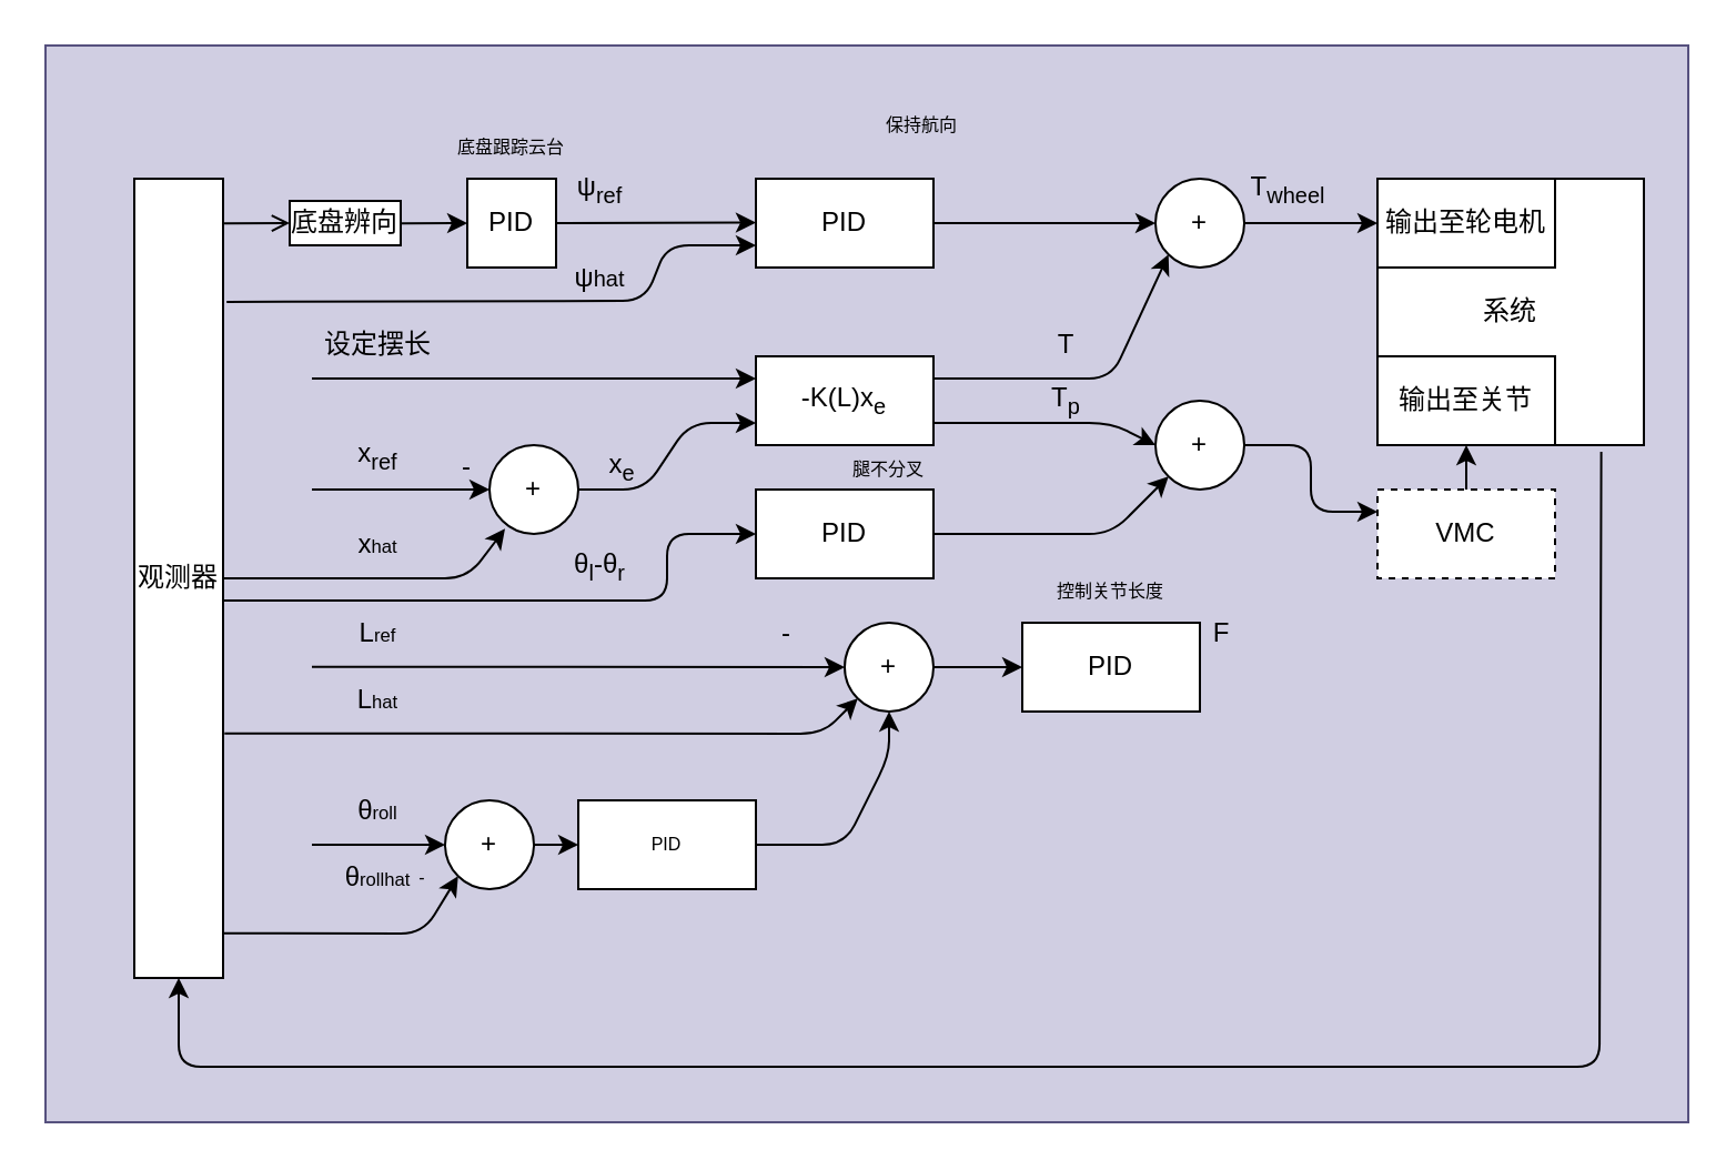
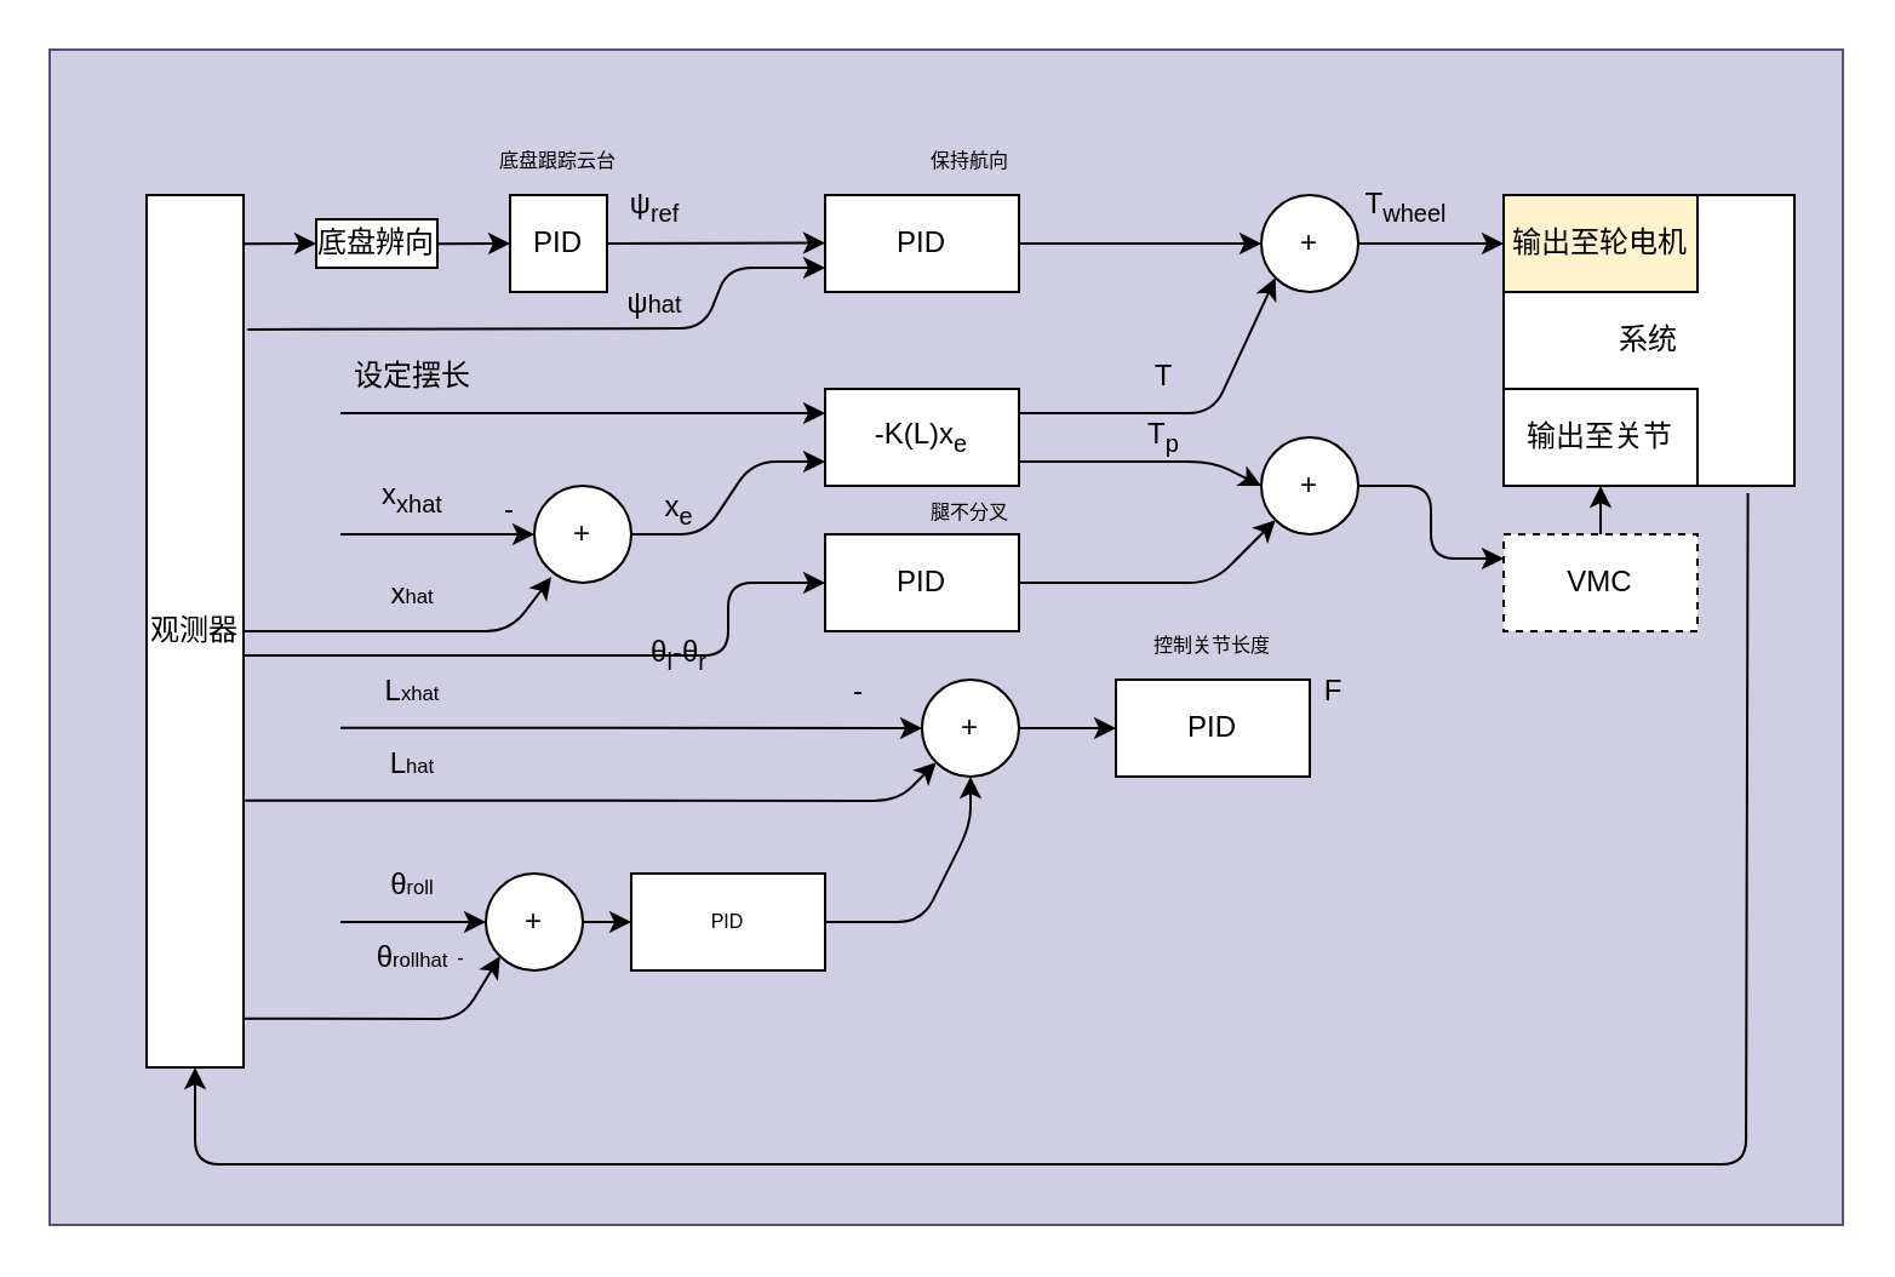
  <mxCell id="0" />
  <mxCell id="1" parent="0" />
  <mxCell id="2" value="" style="rounded=0;whiteSpace=wrap;html=1;fillColor=#d0cee2;strokeColor=#56517e;" parent="1" vertex="1"><mxGeometry x="20" y="20" width="740" height="485" as="geometry" /></mxCell>
  <mxCell id="3" value="系统" style="rounded=0;whiteSpace=wrap;html=1;" parent="1" vertex="1"><mxGeometry x="620" y="80" width="120" height="120" as="geometry" /></mxCell>
  <mxCell id="4" value="PID" style="rounded=0;whiteSpace=wrap;html=1;" parent="1" vertex="1"><mxGeometry x="340" y="80" width="80" height="40" as="geometry" /></mxCell>
  <mxCell id="5" value="" style="endArrow=classic;html=1;exitX=1;exitY=0.5;exitDx=0;exitDy=0;" parent="1" source="51" edge="1"><mxGeometry width="50" height="50" relative="1" as="geometry"><mxPoint x="240" y="100" as="sourcePoint" /><mxPoint x="340" y="99.76" as="targetPoint" /></mxGeometry></mxCell>
  <mxCell id="6" value="-K(L)x&lt;sub&gt;e&lt;/sub&gt;" style="rounded=0;whiteSpace=wrap;html=1;" parent="1" vertex="1"><mxGeometry x="340" y="160" width="80" height="40" as="geometry" /></mxCell>
  <mxCell id="7" value="" style="endArrow=classic;html=1;" parent="1" edge="1"><mxGeometry width="50" height="50" relative="1" as="geometry"><mxPoint x="140" y="170" as="sourcePoint" /><mxPoint x="340" y="170" as="targetPoint" /></mxGeometry></mxCell>
  <mxCell id="8" value="设定摆长" style="text;html=1;strokeColor=none;fillColor=none;align=center;verticalAlign=middle;whiteSpace=wrap;rounded=0;" parent="1" vertex="1"><mxGeometry x="140" y="140" width="60" height="30" as="geometry" /></mxCell>
  <mxCell id="9" value="+" style="ellipse;whiteSpace=wrap;html=1;" parent="1" vertex="1"><mxGeometry x="220" y="200" width="40" height="40" as="geometry" /></mxCell>
  <mxCell id="10" value="" style="endArrow=classic;html=1;" parent="1" edge="1"><mxGeometry width="50" height="50" relative="1" as="geometry"><mxPoint x="140" y="220" as="sourcePoint" /><mxPoint x="220" y="220" as="targetPoint" /></mxGeometry></mxCell>
- <mxCell id="11" value="x&lt;sub&gt;ref&lt;/sub&gt;" style="text;html=1;strokeColor=none;fillColor=none;align=center;verticalAlign=middle;whiteSpace=wrap;rounded=0;" parent="1" vertex="1"><mxGeometry x="140" y="190" width="60" height="30" as="geometry" /></mxCell>
+ <mxCell id="11" value="x&lt;sub&gt;xhat&lt;/sub&gt;" style="text;html=1;strokeColor=none;fillColor=none;align=center;verticalAlign=middle;whiteSpace=wrap;rounded=0;" parent="1" vertex="1"><mxGeometry x="140" y="190" width="60" height="30" as="geometry" /></mxCell>
  <mxCell id="12" value="" style="endArrow=classic;html=1;entryX=0.175;entryY=0.942;entryDx=0;entryDy=0;entryPerimeter=0;exitX=1;exitY=0.5;exitDx=0;exitDy=0;" parent="1" source="49" target="9" edge="1"><mxGeometry width="50" height="50" relative="1" as="geometry"><mxPoint x="140" y="260" as="sourcePoint" /><mxPoint x="240" y="240" as="targetPoint" /><Array as="points"><mxPoint x="210" y="260" /></Array></mxGeometry></mxCell>
  <mxCell id="13" value="x&lt;span style=&quot;font-size: 8.333px;&quot;&gt;hat&lt;/span&gt;" style="text;html=1;strokeColor=none;fillColor=none;align=center;verticalAlign=middle;whiteSpace=wrap;rounded=0;" parent="1" vertex="1"><mxGeometry x="140" y="230" width="60" height="30" as="geometry" /></mxCell>
  <mxCell id="14" value="-" style="text;html=1;strokeColor=none;fillColor=none;align=center;verticalAlign=middle;whiteSpace=wrap;rounded=0;" parent="1" vertex="1"><mxGeometry x="200" y="200" width="20" height="20" as="geometry" /></mxCell>
  <mxCell id="15" value="" style="endArrow=classic;html=1;entryX=0;entryY=0.75;entryDx=0;entryDy=0;" parent="1" target="6" edge="1"><mxGeometry width="50" height="50" relative="1" as="geometry"><mxPoint x="260" y="220" as="sourcePoint" /><mxPoint x="310" y="170" as="targetPoint" /><Array as="points"><mxPoint x="290" y="220" /><mxPoint x="310" y="190" /></Array></mxGeometry></mxCell>
  <mxCell id="16" value="x&lt;sub&gt;e&lt;/sub&gt;" style="text;html=1;strokeColor=none;fillColor=none;align=center;verticalAlign=middle;whiteSpace=wrap;rounded=0;" parent="1" vertex="1"><mxGeometry x="250" y="195" width="60" height="30" as="geometry" /></mxCell>
  <mxCell id="17" value="" style="endArrow=classic;html=1;entryX=0;entryY=1;entryDx=0;entryDy=0;exitX=1;exitY=0.25;exitDx=0;exitDy=0;" parent="1" source="6" target="18" edge="1"><mxGeometry width="50" height="50" relative="1" as="geometry"><mxPoint x="460" y="170" as="sourcePoint" /><mxPoint x="510" y="130" as="targetPoint" /><Array as="points"><mxPoint x="500" y="170" /></Array></mxGeometry></mxCell>
  <mxCell id="18" value="+" style="ellipse;whiteSpace=wrap;html=1;aspect=fixed;" parent="1" vertex="1"><mxGeometry x="520" y="80" width="40" height="40" as="geometry" /></mxCell>
  <mxCell id="19" value="" style="endArrow=classic;html=1;entryX=0;entryY=0.5;entryDx=0;entryDy=0;exitX=1;exitY=0.5;exitDx=0;exitDy=0;" parent="1" source="4" target="18" edge="1"><mxGeometry width="50" height="50" relative="1" as="geometry"><mxPoint x="460" y="100" as="sourcePoint" /><mxPoint x="510" y="50" as="targetPoint" /></mxGeometry></mxCell>
  <mxCell id="20" value="T" style="text;html=1;strokeColor=none;fillColor=none;align=center;verticalAlign=middle;whiteSpace=wrap;rounded=0;" parent="1" vertex="1"><mxGeometry x="450" y="140" width="60" height="30" as="geometry" /></mxCell>
  <mxCell id="21" value="" style="endArrow=classic;html=1;" parent="1" edge="1"><mxGeometry width="50" height="50" relative="1" as="geometry"><mxPoint x="560" y="100" as="sourcePoint" /><mxPoint x="620" y="100" as="targetPoint" /></mxGeometry></mxCell>
  <mxCell id="22" value="T&lt;sub&gt;wheel&lt;/sub&gt;" style="text;html=1;strokeColor=none;fillColor=none;align=center;verticalAlign=middle;whiteSpace=wrap;rounded=0;" parent="1" vertex="1"><mxGeometry x="550" y="70" width="60" height="30" as="geometry" /></mxCell>
- <mxCell id="23" value="输出至轮电机" style="rounded=0;whiteSpace=wrap;html=1;" parent="1" vertex="1"><mxGeometry x="620" y="80" width="80" height="40" as="geometry" /></mxCell>
- <mxCell id="24" value="&lt;font style=&quot;font-size: 8px;&quot;&gt;保持航向&lt;/font&gt;" style="text;html=1;strokeColor=none;fillColor=none;align=center;verticalAlign=middle;whiteSpace=wrap;rounded=0;" parent="1" vertex="1"><mxGeometry x="385" y="40" width="60" height="30" as="geometry" /></mxCell>
- <mxCell id="25" value="&lt;span style=&quot;font-size: 12px;&quot;&gt;L&lt;/span&gt;&lt;span style=&quot;font-size: 8.333px;&quot;&gt;ref&lt;/span&gt;" style="text;html=1;strokeColor=none;fillColor=none;align=center;verticalAlign=middle;whiteSpace=wrap;rounded=0;fontSize=8;" parent="1" vertex="1"><mxGeometry x="140" y="270" width="60" height="30" as="geometry" /></mxCell>
+ <mxCell id="23" value="输出至轮电机" style="rounded=0;whiteSpace=wrap;html=1;fillColor=#fff2cc;" parent="1" vertex="1"><mxGeometry x="620" y="80" width="80" height="40" as="geometry" /></mxCell>
+ <mxCell id="24" value="&lt;font style=&quot;font-size: 8px;&quot;&gt;保持航向&lt;/font&gt;" style="text;html=1;strokeColor=none;fillColor=none;align=center;verticalAlign=middle;whiteSpace=wrap;rounded=0;" parent="1" vertex="1"><mxGeometry x="370" y="50" width="60" height="30" as="geometry" /></mxCell>
+ <mxCell id="25" value="&lt;span style=&quot;font-size: 12px;&quot;&gt;L&lt;/span&gt;&lt;span style=&quot;font-size: 8.333px;&quot;&gt;xhat&lt;/span&gt;" style="text;html=1;strokeColor=none;fillColor=none;align=center;verticalAlign=middle;whiteSpace=wrap;rounded=0;fontSize=8;" parent="1" vertex="1"><mxGeometry x="140" y="270" width="60" height="30" as="geometry" /></mxCell>
  <mxCell id="26" value="" style="endArrow=classic;html=1;fontSize=8;entryX=0;entryY=0.5;entryDx=0;entryDy=0;" parent="1" target="27" edge="1"><mxGeometry width="50" height="50" relative="1" as="geometry"><mxPoint x="140" y="299.83" as="sourcePoint" /><mxPoint x="220" y="299.83" as="targetPoint" /></mxGeometry></mxCell>
  <mxCell id="27" value="+" style="ellipse;whiteSpace=wrap;html=1;aspect=fixed;fontSize=12;" parent="1" vertex="1"><mxGeometry x="380" y="280" width="40" height="40" as="geometry" /></mxCell>
  <mxCell id="28" value="&lt;span style=&quot;font-size: 12px;&quot;&gt;θ&lt;/span&gt;&lt;span style=&quot;font-size: 8.333px;&quot;&gt;roll&lt;/span&gt;" style="text;html=1;strokeColor=none;fillColor=none;align=center;verticalAlign=middle;whiteSpace=wrap;rounded=0;fontSize=8;" parent="1" vertex="1"><mxGeometry x="140" y="350" width="60" height="30" as="geometry" /></mxCell>
  <mxCell id="29" value="PID" style="rounded=0;whiteSpace=wrap;html=1;fontSize=8;" parent="1" vertex="1"><mxGeometry x="260" y="360" width="80" height="40" as="geometry" /></mxCell>
  <mxCell id="30" value="+" style="ellipse;whiteSpace=wrap;html=1;aspect=fixed;fontSize=12;" parent="1" vertex="1"><mxGeometry x="200" y="360" width="40" height="40" as="geometry" /></mxCell>
  <mxCell id="31" value="" style="endArrow=classic;html=1;fontSize=8;entryX=0;entryY=0.5;entryDx=0;entryDy=0;" parent="1" target="30" edge="1"><mxGeometry width="50" height="50" relative="1" as="geometry"><mxPoint x="140" y="380" as="sourcePoint" /><mxPoint x="160" y="370" as="targetPoint" /></mxGeometry></mxCell>
  <mxCell id="32" value="" style="endArrow=classic;html=1;fontSize=8;entryX=0;entryY=1;entryDx=0;entryDy=0;exitX=1;exitY=0.944;exitDx=0;exitDy=0;exitPerimeter=0;" parent="1" source="49" target="30" edge="1"><mxGeometry width="50" height="50" relative="1" as="geometry"><mxPoint x="140" y="420" as="sourcePoint" /><mxPoint x="190" y="370" as="targetPoint" /><Array as="points"><mxPoint x="190" y="420" /></Array></mxGeometry></mxCell>
  <mxCell id="33" value="&lt;span style=&quot;font-size: 12px;&quot;&gt;θ&lt;/span&gt;&lt;span style=&quot;font-size: 8.333px;&quot;&gt;rollhat&lt;/span&gt;" style="text;html=1;strokeColor=none;fillColor=none;align=center;verticalAlign=middle;whiteSpace=wrap;rounded=0;fontSize=8;" parent="1" vertex="1"><mxGeometry x="140" y="380" width="60" height="30" as="geometry" /></mxCell>
  <mxCell id="34" value="-" style="text;html=1;strokeColor=none;fillColor=none;align=center;verticalAlign=middle;whiteSpace=wrap;rounded=0;fontSize=8;" parent="1" vertex="1"><mxGeometry x="160" y="380" width="60" height="30" as="geometry" /></mxCell>
  <mxCell id="35" value="" style="endArrow=classic;html=1;fontSize=8;entryX=0;entryY=0.5;entryDx=0;entryDy=0;exitX=1;exitY=0.5;exitDx=0;exitDy=0;" parent="1" source="30" target="29" edge="1"><mxGeometry width="50" height="50" relative="1" as="geometry"><mxPoint x="240" y="400" as="sourcePoint" /><mxPoint x="290" y="350" as="targetPoint" /></mxGeometry></mxCell>
  <mxCell id="36" value="" style="endArrow=classic;html=1;fontSize=8;entryX=0.5;entryY=1;entryDx=0;entryDy=0;exitX=1;exitY=0.5;exitDx=0;exitDy=0;" parent="1" source="29" target="27" edge="1"><mxGeometry width="50" height="50" relative="1" as="geometry"><mxPoint x="340" y="360" as="sourcePoint" /><mxPoint x="390" y="310" as="targetPoint" /><Array as="points"><mxPoint x="380" y="380" /><mxPoint x="400" y="340" /></Array></mxGeometry></mxCell>
  <mxCell id="37" value="ψ&lt;sub&gt;ref&lt;/sub&gt;" style="text;html=1;strokeColor=none;fillColor=none;align=center;verticalAlign=middle;whiteSpace=wrap;rounded=0;" parent="1" vertex="1"><mxGeometry x="240" y="70" width="60" height="30" as="geometry" /></mxCell>
  <mxCell id="38" value="L&lt;span style=&quot;font-size: 8.333px;&quot;&gt;hat&lt;/span&gt;" style="text;html=1;strokeColor=none;fillColor=none;align=center;verticalAlign=middle;whiteSpace=wrap;rounded=0;" parent="1" vertex="1"><mxGeometry x="140" y="300" width="60" height="30" as="geometry" /></mxCell>
  <mxCell id="39" value="-" style="text;html=1;strokeColor=none;fillColor=none;align=center;verticalAlign=middle;whiteSpace=wrap;rounded=0;" parent="1" vertex="1"><mxGeometry x="324" y="270" width="60" height="30" as="geometry" /></mxCell>
  <mxCell id="40" value="PID" style="rounded=0;whiteSpace=wrap;html=1;" parent="1" vertex="1"><mxGeometry x="460" y="280" width="80" height="40" as="geometry" /></mxCell>
  <mxCell id="41" value="" style="endArrow=classic;html=1;entryX=0;entryY=0.5;entryDx=0;entryDy=0;exitX=1;exitY=0.5;exitDx=0;exitDy=0;" parent="1" source="27" target="40" edge="1"><mxGeometry width="50" height="50" relative="1" as="geometry"><mxPoint x="450" y="300" as="sourcePoint" /><mxPoint x="500" y="250" as="targetPoint" /></mxGeometry></mxCell>
  <mxCell id="42" value="输出至关节" style="rounded=0;whiteSpace=wrap;html=1;" parent="1" vertex="1"><mxGeometry x="620" y="160" width="80" height="40" as="geometry" /></mxCell>
  <mxCell id="43" value="VMC" style="rounded=0;whiteSpace=wrap;html=1;dashed=1;" parent="1" vertex="1"><mxGeometry x="620" y="220" width="80" height="40" as="geometry" /></mxCell>
  <mxCell id="44" value="T&lt;sub&gt;p&lt;/sub&gt;" style="text;html=1;strokeColor=none;fillColor=none;align=center;verticalAlign=middle;whiteSpace=wrap;rounded=0;" parent="1" vertex="1"><mxGeometry x="450" y="165" width="60" height="30" as="geometry" /></mxCell>
  <mxCell id="45" value="F" style="text;html=1;strokeColor=none;fillColor=none;align=center;verticalAlign=middle;whiteSpace=wrap;rounded=0;" parent="1" vertex="1"><mxGeometry x="520" y="270" width="60" height="30" as="geometry" /></mxCell>
  <mxCell id="46" value="" style="endArrow=classic;html=1;exitX=0.5;exitY=0;exitDx=0;exitDy=0;" parent="1" source="43" edge="1"><mxGeometry width="50" height="50" relative="1" as="geometry"><mxPoint x="610" y="250" as="sourcePoint" /><mxPoint x="660" y="200" as="targetPoint" /></mxGeometry></mxCell>
  <mxCell id="47" value="" style="endArrow=classic;html=1;entryX=0;entryY=1;entryDx=0;entryDy=0;exitX=1.016;exitY=0.694;exitDx=0;exitDy=0;exitPerimeter=0;" parent="1" source="49" target="27" edge="1"><mxGeometry width="50" height="50" relative="1" as="geometry"><mxPoint x="130" y="330" as="sourcePoint" /><mxPoint x="290" y="310" as="targetPoint" /><Array as="points"><mxPoint x="370" y="330" /></Array></mxGeometry></mxCell>
  <mxCell id="48" value="&lt;span style=&quot;font-size: 8px;&quot;&gt;控制关节长度&lt;/span&gt;" style="text;html=1;strokeColor=none;fillColor=none;align=center;verticalAlign=middle;whiteSpace=wrap;rounded=0;" parent="1" vertex="1"><mxGeometry x="470" y="250" width="60" height="30" as="geometry" /></mxCell>
  <mxCell id="49" value="观测器" style="rounded=0;whiteSpace=wrap;html=1;" parent="1" vertex="1"><mxGeometry x="60" y="80" width="40" height="360" as="geometry" /></mxCell>
  <mxCell id="50" value="" style="endArrow=classic;html=1;exitX=0.84;exitY=1.025;exitDx=0;exitDy=0;exitPerimeter=0;" parent="1" source="3" edge="1"><mxGeometry width="50" height="50" relative="1" as="geometry"><mxPoint x="320" y="470" as="sourcePoint" /><mxPoint x="80" y="440" as="targetPoint" /><Array as="points"><mxPoint x="720" y="480" /><mxPoint x="80" y="480" /></Array></mxGeometry></mxCell>
  <mxCell id="51" value="PID" style="rounded=0;whiteSpace=wrap;html=1;" parent="1" vertex="1"><mxGeometry x="210" y="80" width="40" height="40" as="geometry" /></mxCell>
  <mxCell id="52" value="ψ&lt;span style=&quot;font-size: 10px;&quot;&gt;hat&lt;/span&gt;" style="text;html=1;strokeColor=none;fillColor=none;align=center;verticalAlign=middle;whiteSpace=wrap;rounded=0;" parent="1" vertex="1"><mxGeometry x="240" y="110" width="60" height="30" as="geometry" /></mxCell>
  <mxCell id="53" value="" style="endArrow=classic;html=1;exitX=1.04;exitY=0.154;exitDx=0;exitDy=0;exitPerimeter=0;entryX=0;entryY=0.75;entryDx=0;entryDy=0;" parent="1" source="49" target="4" edge="1"><mxGeometry width="50" height="50" relative="1" as="geometry"><mxPoint x="220" y="119.84" as="sourcePoint" /><mxPoint x="340" y="119.6" as="targetPoint" /><Array as="points"><mxPoint x="290" y="135" /><mxPoint x="300" y="110" /></Array></mxGeometry></mxCell>
  <mxCell id="54" value="底盘辨向" style="rounded=0;whiteSpace=wrap;html=1;" parent="1" vertex="1"><mxGeometry x="130" y="90" width="50" height="20" as="geometry" /></mxCell>
  <mxCell id="55" value="&lt;span style=&quot;font-size: 8px;&quot;&gt;底盘跟踪云台&lt;/span&gt;" style="text;html=1;strokeColor=none;fillColor=none;align=center;verticalAlign=middle;whiteSpace=wrap;rounded=0;" parent="1" vertex="1"><mxGeometry x="200" y="50" width="60" height="30" as="geometry" /></mxCell>
- <mxCell id="56" value="" style="endArrow=open;html=1;entryX=0;entryY=0.5;entryDx=0;entryDy=0;exitX=1.013;exitY=0.056;exitDx=0;exitDy=0;exitPerimeter=0;" parent="1" source="49" target="54" edge="1"><mxGeometry width="50" height="50" relative="1" as="geometry"><mxPoint x="100" y="90" as="sourcePoint" /><mxPoint x="210" y="90" as="targetPoint" /></mxGeometry></mxCell>
+ <mxCell id="56" value="" style="endArrow=classic;html=1;entryX=0;entryY=0.5;entryDx=0;entryDy=0;exitX=1.013;exitY=0.056;exitDx=0;exitDy=0;exitPerimeter=0;" parent="1" source="49" target="54" edge="1"><mxGeometry width="50" height="50" relative="1" as="geometry"><mxPoint x="100" y="90" as="sourcePoint" /><mxPoint x="210" y="90" as="targetPoint" /></mxGeometry></mxCell>
  <mxCell id="57" value="" style="endArrow=classic;html=1;entryX=0;entryY=0.5;entryDx=0;entryDy=0;exitX=1.013;exitY=0.056;exitDx=0;exitDy=0;exitPerimeter=0;" parent="1" edge="1"><mxGeometry width="50" height="50" relative="1" as="geometry"><mxPoint x="180.52" y="100.16" as="sourcePoint" /><mxPoint x="210" y="100" as="targetPoint" /></mxGeometry></mxCell>
  <mxCell id="58" value="" style="endArrow=classic;html=1;entryX=0;entryY=0.5;entryDx=0;entryDy=0;" edge="1" parent="1" target="59"><mxGeometry width="50" height="50" relative="1" as="geometry"><mxPoint x="100" y="270" as="sourcePoint" /><mxPoint x="300" y="270" as="targetPoint" /><Array as="points"><mxPoint x="300" y="270" /><mxPoint x="300" y="240" /></Array></mxGeometry></mxCell>
  <mxCell id="59" value="PID" style="rounded=0;whiteSpace=wrap;html=1;" vertex="1" parent="1"><mxGeometry x="340" y="220" width="80" height="40" as="geometry" /></mxCell>
- <mxCell id="60" value="θ&lt;sub&gt;l&lt;/sub&gt;-θ&lt;sub&gt;r&lt;/sub&gt;" style="text;html=1;strokeColor=none;fillColor=none;align=center;verticalAlign=middle;whiteSpace=wrap;rounded=0;" vertex="1" parent="1"><mxGeometry x="240" y="240" width="60" height="30" as="geometry" /></mxCell>
+ <mxCell id="60" value="θ&lt;sub&gt;l&lt;/sub&gt;-θ&lt;sub&gt;r&lt;/sub&gt;" style="text;html=1;strokeColor=none;fillColor=none;align=center;verticalAlign=middle;whiteSpace=wrap;rounded=0;" vertex="1" parent="1"><mxGeometry x="250" y="255" width="60" height="30" as="geometry" /></mxCell>
  <mxCell id="61" value="&lt;span style=&quot;font-size: 8px;&quot;&gt;腿不分叉&lt;/span&gt;" style="text;html=1;strokeColor=none;fillColor=none;align=center;verticalAlign=middle;whiteSpace=wrap;rounded=0;" vertex="1" parent="1"><mxGeometry x="370" y="195" width="60" height="30" as="geometry" /></mxCell>
  <mxCell id="62" value="+" style="ellipse;whiteSpace=wrap;html=1;aspect=fixed;" vertex="1" parent="1"><mxGeometry x="520" y="180" width="40" height="40" as="geometry" /></mxCell>
  <mxCell id="63" value="" style="endArrow=classic;html=1;entryX=0;entryY=0.5;entryDx=0;entryDy=0;" edge="1" parent="1" target="62"><mxGeometry width="50" height="50" relative="1" as="geometry"><mxPoint x="420" y="190" as="sourcePoint" /><mxPoint x="470" y="140" as="targetPoint" /><Array as="points"><mxPoint x="500" y="190" /></Array></mxGeometry></mxCell>
  <mxCell id="64" value="" style="endArrow=classic;html=1;entryX=0;entryY=1;entryDx=0;entryDy=0;" edge="1" parent="1" target="62"><mxGeometry width="50" height="50" relative="1" as="geometry"><mxPoint x="420" y="240" as="sourcePoint" /><mxPoint x="470" y="190" as="targetPoint" /><Array as="points"><mxPoint x="500" y="240" /></Array></mxGeometry></mxCell>
  <mxCell id="65" value="" style="endArrow=classic;html=1;entryX=0;entryY=0.25;entryDx=0;entryDy=0;" edge="1" parent="1" target="43"><mxGeometry width="50" height="50" relative="1" as="geometry"><mxPoint x="560" y="200" as="sourcePoint" /><mxPoint x="610" y="150" as="targetPoint" /><Array as="points"><mxPoint x="590" y="200" /><mxPoint x="590" y="230" /></Array></mxGeometry></mxCell>
